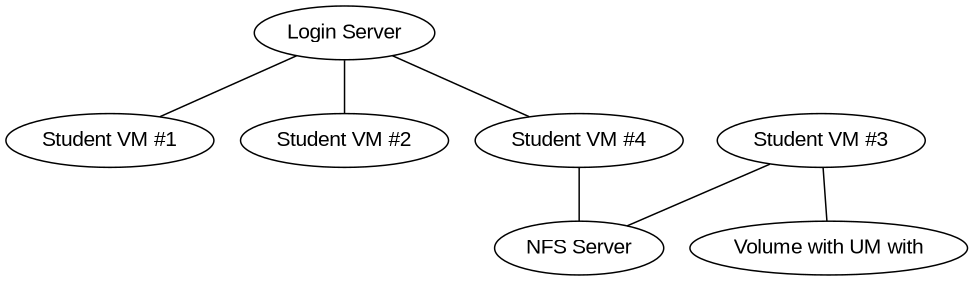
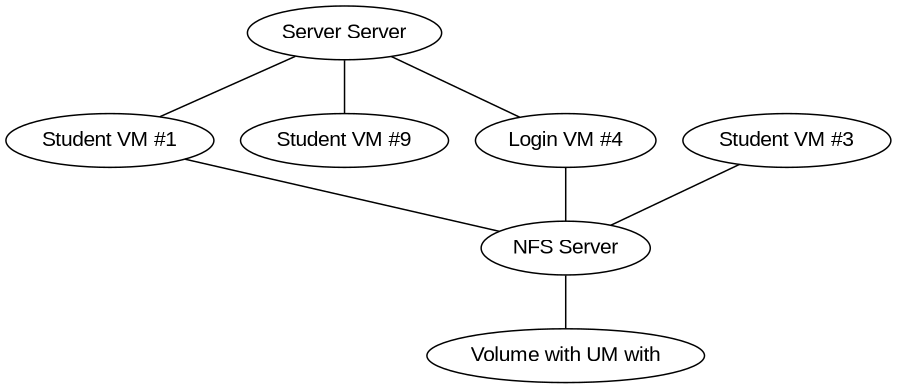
  graph {
    fontname=arial
    node [fontname=arial]
    edge [fontname=arial]
-   "Login Server"
+   "Login Server" [label="Server Server"]
    "Student VM #1"
-   "Student VM #2"
-   "Student VM #4"
+   "Student VM #2" [label="Student VM #9"]
+   "Student VM #4" [label="Login VM #4"]
    "NFS Server"
    "Student VM #3"
    n7 [label="Volume with UM with"]
    "Login Server" -- "Student VM #1"
    "Login Server" -- "Student VM #2"
    "Login Server" -- "Student VM #4"
+   "Student VM #1" -- "NFS Server"
    "Student VM #4" -- "NFS Server"
-   "Student VM #3" -- n7
+   "NFS Server" -- n7
    "Student VM #3" -- "NFS Server"
  }
